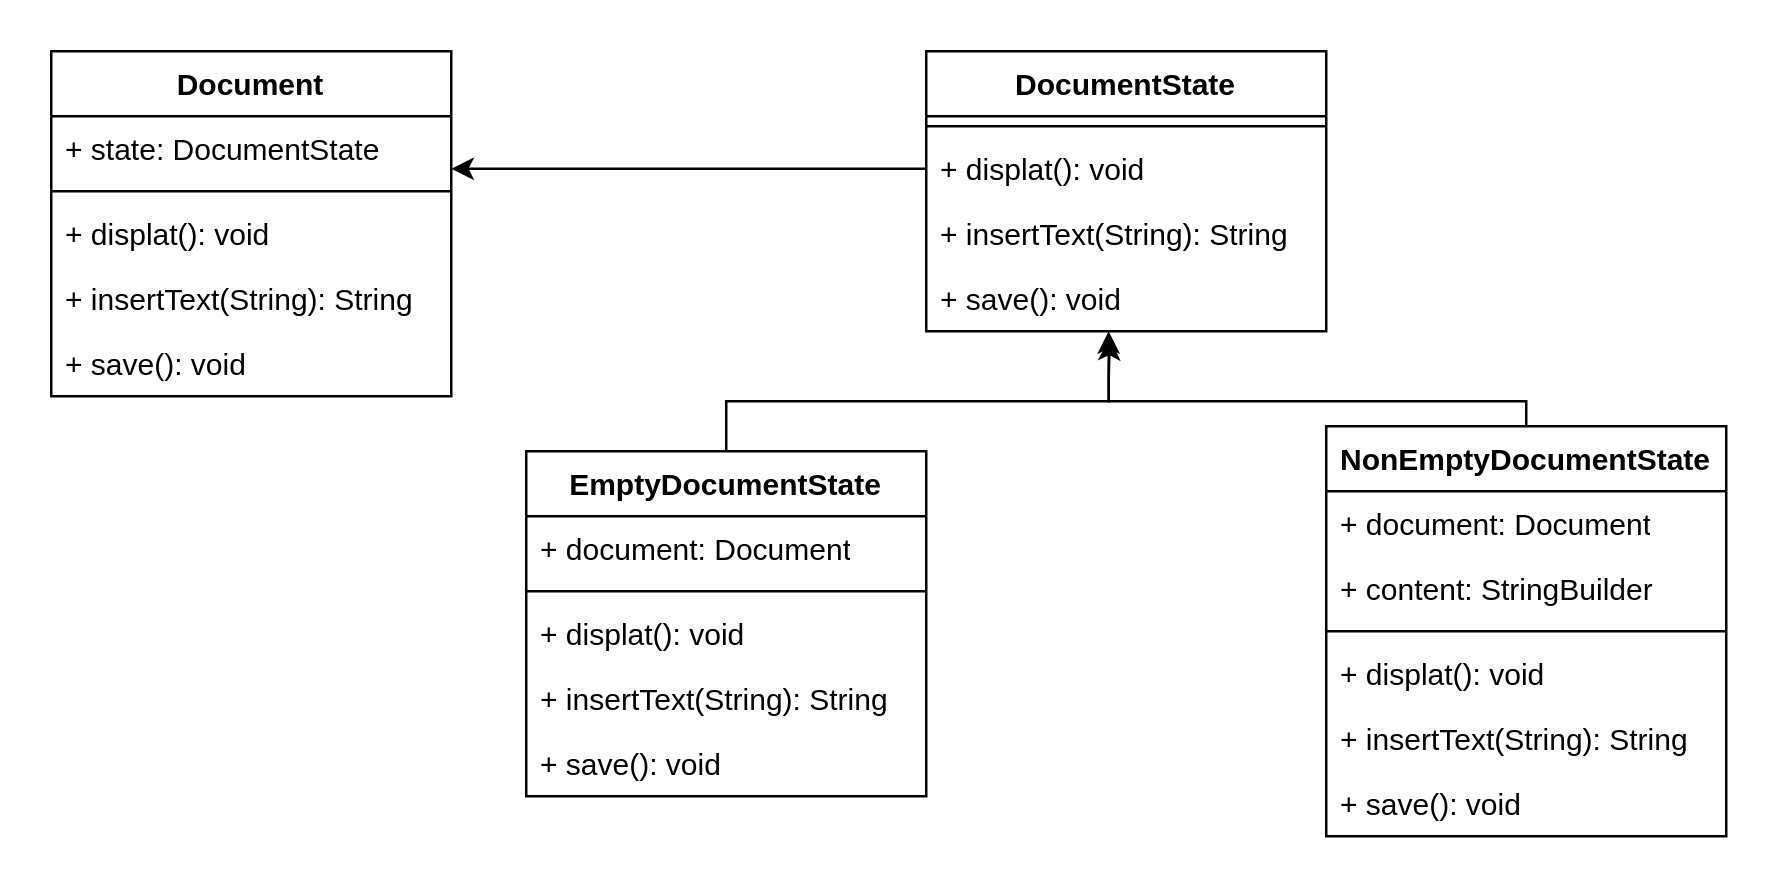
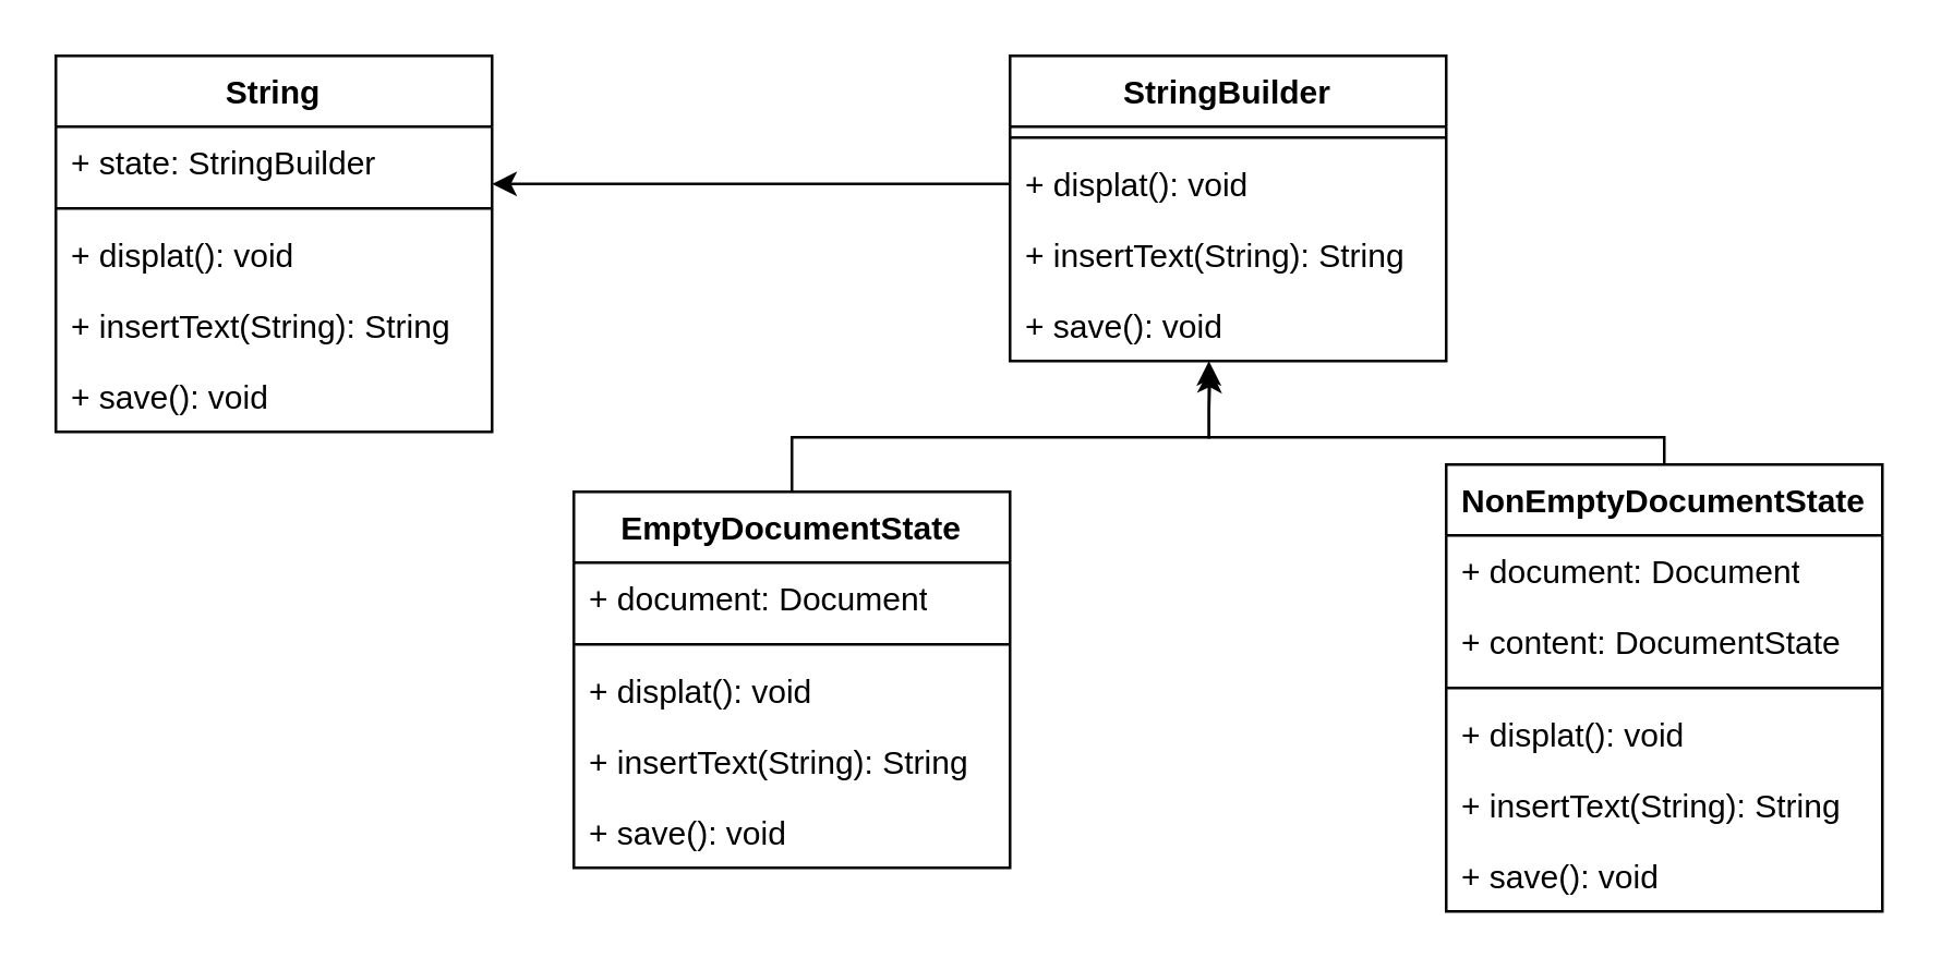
  <mxCell id="0" />
  <mxCell id="1" parent="0" />
- <mxCell id="2" value="Document" style="swimlane;fontStyle=1;align=center;verticalAlign=top;childLayout=stackLayout;horizontal=1;startSize=26;horizontalStack=0;resizeParent=1;resizeParentMax=0;resizeLast=0;collapsible=1;marginBottom=0;whiteSpace=wrap;html=1;" vertex="1" parent="1"><mxGeometry x="20" y="20" width="160" height="138" as="geometry" /></mxCell>
- <mxCell id="3" value="+ state: DocumentState" style="text;strokeColor=none;fillColor=none;align=left;verticalAlign=top;spacingLeft=4;spacingRight=4;overflow=hidden;rotatable=0;points=[[0,0.5],[1,0.5]];portConstraint=eastwest;whiteSpace=wrap;html=1;" vertex="1" parent="2"><mxGeometry y="26" width="160" height="26" as="geometry" /></mxCell>
+ <mxCell id="2" value="String" style="swimlane;fontStyle=1;align=center;verticalAlign=top;childLayout=stackLayout;horizontal=1;startSize=26;horizontalStack=0;resizeParent=1;resizeParentMax=0;resizeLast=0;collapsible=1;marginBottom=0;whiteSpace=wrap;html=1;" vertex="1" parent="1"><mxGeometry x="20" y="20" width="160" height="138" as="geometry" /></mxCell>
+ <mxCell id="3" value="+ state: StringBuilder" style="text;strokeColor=none;fillColor=none;align=left;verticalAlign=top;spacingLeft=4;spacingRight=4;overflow=hidden;rotatable=0;points=[[0,0.5],[1,0.5]];portConstraint=eastwest;whiteSpace=wrap;html=1;" vertex="1" parent="2"><mxGeometry y="26" width="160" height="26" as="geometry" /></mxCell>
  <mxCell id="4" value="" style="line;strokeWidth=1;fillColor=none;align=left;verticalAlign=middle;spacingTop=-1;spacingLeft=3;spacingRight=3;rotatable=0;labelPosition=right;points=[];portConstraint=eastwest;strokeColor=inherit;" vertex="1" parent="2"><mxGeometry y="52" width="160" height="8" as="geometry" /></mxCell>
  <mxCell id="5" value="+ displat(): void" style="text;strokeColor=none;fillColor=none;align=left;verticalAlign=top;spacingLeft=4;spacingRight=4;overflow=hidden;rotatable=0;points=[[0,0.5],[1,0.5]];portConstraint=eastwest;whiteSpace=wrap;html=1;" vertex="1" parent="2"><mxGeometry y="60" width="160" height="26" as="geometry" /></mxCell>
  <mxCell id="6" value="+ insertText(String): String" style="text;strokeColor=none;fillColor=none;align=left;verticalAlign=top;spacingLeft=4;spacingRight=4;overflow=hidden;rotatable=0;points=[[0,0.5],[1,0.5]];portConstraint=eastwest;whiteSpace=wrap;html=1;" vertex="1" parent="2"><mxGeometry y="86" width="160" height="26" as="geometry" /></mxCell>
  <mxCell id="7" value="+ save(): void" style="text;strokeColor=none;fillColor=none;align=left;verticalAlign=top;spacingLeft=4;spacingRight=4;overflow=hidden;rotatable=0;points=[[0,0.5],[1,0.5]];portConstraint=eastwest;whiteSpace=wrap;html=1;" vertex="1" parent="2"><mxGeometry y="112" width="160" height="26" as="geometry" /></mxCell>
- <mxCell id="8" value="DocumentState" style="swimlane;fontStyle=1;align=center;verticalAlign=top;childLayout=stackLayout;horizontal=1;startSize=26;horizontalStack=0;resizeParent=1;resizeParentMax=0;resizeLast=0;collapsible=1;marginBottom=0;whiteSpace=wrap;html=1;" vertex="1" parent="1"><mxGeometry x="370" y="20" width="160" height="112" as="geometry" /></mxCell>
+ <mxCell id="8" value="StringBuilder" style="swimlane;fontStyle=1;align=center;verticalAlign=top;childLayout=stackLayout;horizontal=1;startSize=26;horizontalStack=0;resizeParent=1;resizeParentMax=0;resizeLast=0;collapsible=1;marginBottom=0;whiteSpace=wrap;html=1;" vertex="1" parent="1"><mxGeometry x="370" y="20" width="160" height="112" as="geometry" /></mxCell>
  <mxCell id="9" value="" style="line;strokeWidth=1;fillColor=none;align=left;verticalAlign=middle;spacingTop=-1;spacingLeft=3;spacingRight=3;rotatable=0;labelPosition=right;points=[];portConstraint=eastwest;strokeColor=inherit;" vertex="1" parent="8"><mxGeometry y="26" width="160" height="8" as="geometry" /></mxCell>
  <mxCell id="10" value="+ displat(): void" style="text;strokeColor=none;fillColor=none;align=left;verticalAlign=top;spacingLeft=4;spacingRight=4;overflow=hidden;rotatable=0;points=[[0,0.5],[1,0.5]];portConstraint=eastwest;whiteSpace=wrap;html=1;" vertex="1" parent="8"><mxGeometry y="34" width="160" height="26" as="geometry" /></mxCell>
  <mxCell id="11" value="+ insertText(String): String" style="text;strokeColor=none;fillColor=none;align=left;verticalAlign=top;spacingLeft=4;spacingRight=4;overflow=hidden;rotatable=0;points=[[0,0.5],[1,0.5]];portConstraint=eastwest;whiteSpace=wrap;html=1;" vertex="1" parent="8"><mxGeometry y="60" width="160" height="26" as="geometry" /></mxCell>
  <mxCell id="12" value="+ save(): void" style="text;strokeColor=none;fillColor=none;align=left;verticalAlign=top;spacingLeft=4;spacingRight=4;overflow=hidden;rotatable=0;points=[[0,0.5],[1,0.5]];portConstraint=eastwest;whiteSpace=wrap;html=1;" vertex="1" parent="8"><mxGeometry y="86" width="160" height="26" as="geometry" /></mxCell>
  <mxCell id="13" style="edgeStyle=orthogonalEdgeStyle;rounded=0;orthogonalLoop=1;jettySize=auto;html=1;entryX=1;entryY=0.808;entryDx=0;entryDy=0;entryPerimeter=0;" edge="1" parent="1" source="10" target="3"><mxGeometry relative="1" as="geometry" /></mxCell>
  <mxCell id="14" value="EmptyDocumentState" style="swimlane;fontStyle=1;align=center;verticalAlign=top;childLayout=stackLayout;horizontal=1;startSize=26;horizontalStack=0;resizeParent=1;resizeParentMax=0;resizeLast=0;collapsible=1;marginBottom=0;whiteSpace=wrap;html=1;" vertex="1" parent="1"><mxGeometry x="210" y="180" width="160" height="138" as="geometry" /></mxCell>
  <mxCell id="15" value="+ document: Document" style="text;strokeColor=none;fillColor=none;align=left;verticalAlign=top;spacingLeft=4;spacingRight=4;overflow=hidden;rotatable=0;points=[[0,0.5],[1,0.5]];portConstraint=eastwest;whiteSpace=wrap;html=1;" vertex="1" parent="14"><mxGeometry y="26" width="160" height="26" as="geometry" /></mxCell>
  <mxCell id="16" value="" style="line;strokeWidth=1;fillColor=none;align=left;verticalAlign=middle;spacingTop=-1;spacingLeft=3;spacingRight=3;rotatable=0;labelPosition=right;points=[];portConstraint=eastwest;strokeColor=inherit;" vertex="1" parent="14"><mxGeometry y="52" width="160" height="8" as="geometry" /></mxCell>
  <mxCell id="17" value="+ displat(): void" style="text;strokeColor=none;fillColor=none;align=left;verticalAlign=top;spacingLeft=4;spacingRight=4;overflow=hidden;rotatable=0;points=[[0,0.5],[1,0.5]];portConstraint=eastwest;whiteSpace=wrap;html=1;" vertex="1" parent="14"><mxGeometry y="60" width="160" height="26" as="geometry" /></mxCell>
  <mxCell id="18" value="+ insertText(String): String" style="text;strokeColor=none;fillColor=none;align=left;verticalAlign=top;spacingLeft=4;spacingRight=4;overflow=hidden;rotatable=0;points=[[0,0.5],[1,0.5]];portConstraint=eastwest;whiteSpace=wrap;html=1;" vertex="1" parent="14"><mxGeometry y="86" width="160" height="26" as="geometry" /></mxCell>
  <mxCell id="19" value="+ save(): void" style="text;strokeColor=none;fillColor=none;align=left;verticalAlign=top;spacingLeft=4;spacingRight=4;overflow=hidden;rotatable=0;points=[[0,0.5],[1,0.5]];portConstraint=eastwest;whiteSpace=wrap;html=1;" vertex="1" parent="14"><mxGeometry y="112" width="160" height="26" as="geometry" /></mxCell>
  <mxCell id="20" style="edgeStyle=orthogonalEdgeStyle;rounded=0;orthogonalLoop=1;jettySize=auto;html=1;exitX=0.5;exitY=0;exitDx=0;exitDy=0;entryX=0.459;entryY=1.101;entryDx=0;entryDy=0;entryPerimeter=0;" edge="1" parent="1" source="21" target="12"><mxGeometry relative="1" as="geometry"><mxPoint x="450" y="150" as="targetPoint" /><Array as="points"><mxPoint x="610" y="160" /><mxPoint x="443" y="160" /><mxPoint x="443" y="150" /><mxPoint x="443" y="150" /></Array></mxGeometry></mxCell>
  <mxCell id="21" value="NonEmptyDocumentState" style="swimlane;fontStyle=1;align=center;verticalAlign=top;childLayout=stackLayout;horizontal=1;startSize=26;horizontalStack=0;resizeParent=1;resizeParentMax=0;resizeLast=0;collapsible=1;marginBottom=0;whiteSpace=wrap;html=1;" vertex="1" parent="1"><mxGeometry x="530" y="170" width="160" height="164" as="geometry" /></mxCell>
  <mxCell id="22" value="+ document: Document" style="text;strokeColor=none;fillColor=none;align=left;verticalAlign=top;spacingLeft=4;spacingRight=4;overflow=hidden;rotatable=0;points=[[0,0.5],[1,0.5]];portConstraint=eastwest;whiteSpace=wrap;html=1;" vertex="1" parent="21"><mxGeometry y="26" width="160" height="26" as="geometry" /></mxCell>
- <mxCell id="23" value="+ content: StringBuilder" style="text;strokeColor=none;fillColor=none;align=left;verticalAlign=top;spacingLeft=4;spacingRight=4;overflow=hidden;rotatable=0;points=[[0,0.5],[1,0.5]];portConstraint=eastwest;whiteSpace=wrap;html=1;" vertex="1" parent="21"><mxGeometry y="52" width="160" height="26" as="geometry" /></mxCell>
+ <mxCell id="23" value="+ content: DocumentState" style="text;strokeColor=none;fillColor=none;align=left;verticalAlign=top;spacingLeft=4;spacingRight=4;overflow=hidden;rotatable=0;points=[[0,0.5],[1,0.5]];portConstraint=eastwest;whiteSpace=wrap;html=1;" vertex="1" parent="21"><mxGeometry y="52" width="160" height="26" as="geometry" /></mxCell>
  <mxCell id="24" value="" style="line;strokeWidth=1;fillColor=none;align=left;verticalAlign=middle;spacingTop=-1;spacingLeft=3;spacingRight=3;rotatable=0;labelPosition=right;points=[];portConstraint=eastwest;strokeColor=inherit;" vertex="1" parent="21"><mxGeometry y="78" width="160" height="8" as="geometry" /></mxCell>
  <mxCell id="25" value="+ displat(): void" style="text;strokeColor=none;fillColor=none;align=left;verticalAlign=top;spacingLeft=4;spacingRight=4;overflow=hidden;rotatable=0;points=[[0,0.5],[1,0.5]];portConstraint=eastwest;whiteSpace=wrap;html=1;" vertex="1" parent="21"><mxGeometry y="86" width="160" height="26" as="geometry" /></mxCell>
  <mxCell id="26" value="+ insertText(String): String" style="text;strokeColor=none;fillColor=none;align=left;verticalAlign=top;spacingLeft=4;spacingRight=4;overflow=hidden;rotatable=0;points=[[0,0.5],[1,0.5]];portConstraint=eastwest;whiteSpace=wrap;html=1;" vertex="1" parent="21"><mxGeometry y="112" width="160" height="26" as="geometry" /></mxCell>
  <mxCell id="27" value="+ save(): void" style="text;strokeColor=none;fillColor=none;align=left;verticalAlign=top;spacingLeft=4;spacingRight=4;overflow=hidden;rotatable=0;points=[[0,0.5],[1,0.5]];portConstraint=eastwest;whiteSpace=wrap;html=1;" vertex="1" parent="21"><mxGeometry y="138" width="160" height="26" as="geometry" /></mxCell>
  <mxCell id="28" style="edgeStyle=orthogonalEdgeStyle;rounded=0;orthogonalLoop=1;jettySize=auto;html=1;entryX=0.456;entryY=1;entryDx=0;entryDy=0;entryPerimeter=0;" edge="1" parent="1" source="14" target="12"><mxGeometry relative="1" as="geometry"><Array as="points"><mxPoint x="290" y="160" /><mxPoint x="443" y="160" /></Array></mxGeometry></mxCell>
